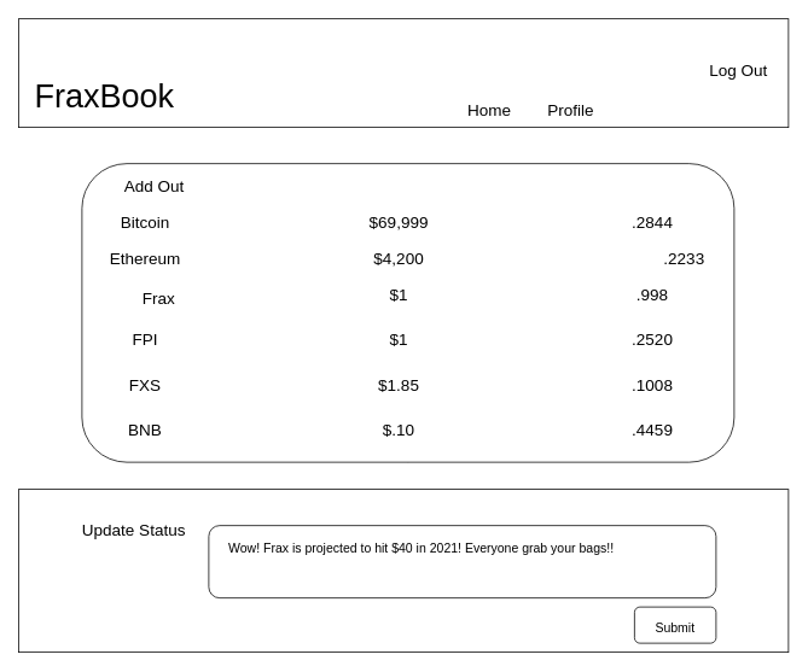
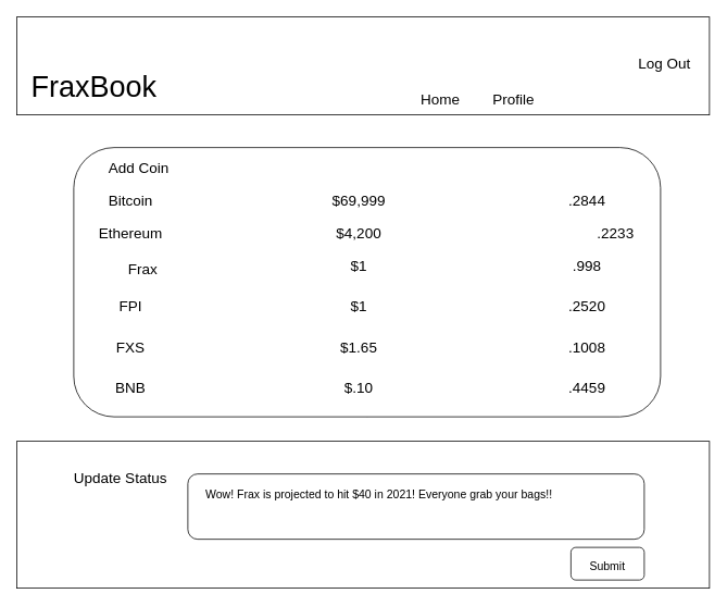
  <mxCell id="0" />
  <mxCell id="1" parent="0" />
  <mxCell id="2" value="" style="rounded=0;whiteSpace=wrap;html=1;" vertex="1" parent="1"><mxGeometry x="20" width="850" height="120" as="geometry" y="20" /></mxCell>
  <mxCell id="3" value="&lt;font style=&quot;font-size: 36px;&quot;&gt;FraxBook&lt;/font&gt;" style="text;html=1;strokeColor=none;fillColor=none;align=center;verticalAlign=middle;whiteSpace=wrap;rounded=0;" vertex="1" parent="1"><mxGeometry x="60" y="80" width="110" height="50" as="geometry" /></mxCell>
  <mxCell id="4" value="&lt;font style=&quot;font-size: 18px;&quot;&gt;Home&lt;/font&gt;" style="text;html=1;strokeColor=none;fillColor=none;align=center;verticalAlign=middle;whiteSpace=wrap;rounded=0;fontSize=36;" vertex="1" parent="1"><mxGeometry x="510" y="100" width="60" height="30" as="geometry" /></mxCell>
  <mxCell id="5" value="&lt;font style=&quot;font-size: 18px;&quot;&gt;Profile&lt;/font&gt;" style="text;html=1;strokeColor=none;fillColor=none;align=center;verticalAlign=middle;whiteSpace=wrap;rounded=0;fontSize=36;" vertex="1" parent="1"><mxGeometry x="600" y="100" width="60" height="30" as="geometry" /></mxCell>
  <mxCell id="6" value="&lt;font style=&quot;font-size: 18px;&quot;&gt;Log Out&lt;/font&gt;" style="text;html=1;strokeColor=none;fillColor=none;align=center;verticalAlign=middle;whiteSpace=wrap;rounded=0;fontSize=36;" vertex="1" parent="1"><mxGeometry x="780" y="55" width="70" height="30" as="geometry" /></mxCell>
  <mxCell id="7" style="edgeStyle=orthogonalEdgeStyle;rounded=0;orthogonalLoop=1;jettySize=auto;html=1;exitX=0.5;exitY=1;exitDx=0;exitDy=0;fontSize=18;" edge="1" parent="1" source="9"><mxGeometry relative="1" as="geometry"><mxPoint x="450" y="490" as="targetPoint" /><Array as="points"><mxPoint x="450" y="490" /><mxPoint x="450" y="490" /></Array></mxGeometry></mxCell>
  <mxCell id="8" style="edgeStyle=orthogonalEdgeStyle;rounded=0;orthogonalLoop=1;jettySize=auto;html=1;exitX=0.5;exitY=1;exitDx=0;exitDy=0;fontSize=18;" edge="1" parent="1" source="9"><mxGeometry relative="1" as="geometry"><mxPoint x="450" y="510" as="targetPoint" /></mxGeometry></mxCell>
  <mxCell id="9" value="" style="rounded=1;whiteSpace=wrap;html=1;fontSize=18;" vertex="1" parent="1"><mxGeometry x="90" y="180" width="720" height="330" as="geometry" /></mxCell>
- <mxCell id="10" value="Add Out" style="text;html=1;strokeColor=none;fillColor=none;align=center;verticalAlign=middle;whiteSpace=wrap;rounded=0;fontSize=18;" vertex="1" parent="1"><mxGeometry x="130" y="190" width="80" height="30" as="geometry" /></mxCell>
+ <mxCell id="10" value="Add Coin" style="text;html=1;strokeColor=none;fillColor=none;align=center;verticalAlign=middle;whiteSpace=wrap;rounded=0;fontSize=18;" vertex="1" parent="1"><mxGeometry x="130" y="190" width="80" height="30" as="geometry" /></mxCell>
  <mxCell id="11" value="Bitcoin" style="text;html=1;strokeColor=none;fillColor=none;align=center;verticalAlign=middle;whiteSpace=wrap;rounded=0;fontSize=18;" vertex="1" parent="1"><mxGeometry x="130" y="230" width="60" height="30" as="geometry" /></mxCell>
  <mxCell id="12" value="Ethereum" style="text;html=1;strokeColor=none;fillColor=none;align=center;verticalAlign=middle;whiteSpace=wrap;rounded=0;fontSize=18;" vertex="1" parent="1"><mxGeometry x="130" y="270" width="60" height="30" as="geometry" /></mxCell>
  <mxCell id="13" value="Frax" style="text;html=1;strokeColor=none;fillColor=none;align=center;verticalAlign=middle;whiteSpace=wrap;rounded=0;fontSize=18;" vertex="1" parent="1"><mxGeometry x="145" y="315" width="60" height="30" as="geometry" /></mxCell>
  <mxCell id="14" value="FPI" style="text;html=1;strokeColor=none;fillColor=none;align=center;verticalAlign=middle;whiteSpace=wrap;rounded=0;fontSize=18;" vertex="1" parent="1"><mxGeometry x="130" y="360" width="60" height="30" as="geometry" /></mxCell>
  <mxCell id="15" value="$69,999" style="text;html=1;strokeColor=none;fillColor=none;align=center;verticalAlign=middle;whiteSpace=wrap;rounded=0;fontSize=18;" vertex="1" parent="1"><mxGeometry x="410" y="230" width="60" height="30" as="geometry" /></mxCell>
  <mxCell id="16" value="$4,200" style="text;html=1;strokeColor=none;fillColor=none;align=center;verticalAlign=middle;whiteSpace=wrap;rounded=0;fontSize=18;" vertex="1" parent="1"><mxGeometry x="410" y="270" width="60" height="30" as="geometry" /></mxCell>
  <mxCell id="17" value="$1" style="text;html=1;strokeColor=none;fillColor=none;align=center;verticalAlign=middle;whiteSpace=wrap;rounded=0;fontSize=18;" vertex="1" parent="1"><mxGeometry x="410" y="310" width="60" height="30" as="geometry" /></mxCell>
  <mxCell id="18" value="$1" style="text;html=1;strokeColor=none;fillColor=none;align=center;verticalAlign=middle;whiteSpace=wrap;rounded=0;fontSize=18;" vertex="1" parent="1"><mxGeometry x="410" y="360" width="60" height="30" as="geometry" /></mxCell>
  <mxCell id="19" value=".2844" style="text;html=1;strokeColor=none;fillColor=none;align=center;verticalAlign=middle;whiteSpace=wrap;rounded=0;fontSize=18;" vertex="1" parent="1"><mxGeometry x="690" y="230" width="60" height="30" as="geometry" /></mxCell>
  <mxCell id="20" value=".2233" style="text;html=1;strokeColor=none;fillColor=none;align=center;verticalAlign=middle;whiteSpace=wrap;rounded=0;fontSize=18;" vertex="1" parent="1"><mxGeometry x="725" y="270" width="60" height="30" as="geometry" /></mxCell>
  <mxCell id="21" value=".998" style="text;html=1;strokeColor=none;fillColor=none;align=center;verticalAlign=middle;whiteSpace=wrap;rounded=0;fontSize=18;" vertex="1" parent="1"><mxGeometry x="690" y="310" width="60" height="30" as="geometry" /></mxCell>
  <mxCell id="22" value=".2520" style="text;html=1;strokeColor=none;fillColor=none;align=center;verticalAlign=middle;whiteSpace=wrap;rounded=0;fontSize=18;" vertex="1" parent="1"><mxGeometry x="690" y="360" width="60" height="30" as="geometry" /></mxCell>
  <mxCell id="23" value="FXS" style="text;html=1;strokeColor=none;fillColor=none;align=center;verticalAlign=middle;whiteSpace=wrap;rounded=0;fontSize=18;" vertex="1" parent="1"><mxGeometry x="130" y="410" width="60" height="30" as="geometry" /></mxCell>
- <mxCell id="24" value="$1.85" style="text;html=1;strokeColor=none;fillColor=none;align=center;verticalAlign=middle;whiteSpace=wrap;rounded=0;fontSize=18;" vertex="1" parent="1"><mxGeometry x="410" y="410" width="60" height="30" as="geometry" /></mxCell>
+ <mxCell id="24" value="$1.65" style="text;html=1;strokeColor=none;fillColor=none;align=center;verticalAlign=middle;whiteSpace=wrap;rounded=0;fontSize=18;" vertex="1" parent="1"><mxGeometry x="410" y="410" width="60" height="30" as="geometry" /></mxCell>
  <mxCell id="25" value=".1008" style="text;html=1;strokeColor=none;fillColor=none;align=center;verticalAlign=middle;whiteSpace=wrap;rounded=0;fontSize=18;" vertex="1" parent="1"><mxGeometry x="690" y="410" width="60" height="30" as="geometry" /></mxCell>
  <mxCell id="26" value="" style="rounded=0;whiteSpace=wrap;html=1;fontSize=18;" vertex="1" parent="1"><mxGeometry x="20" y="540" width="850" height="180" as="geometry" /></mxCell>
  <mxCell id="27" value="Update Status" style="text;html=1;strokeColor=none;fillColor=none;align=center;verticalAlign=middle;whiteSpace=wrap;rounded=0;fontSize=18;" vertex="1" parent="1"><mxGeometry x="85" y="570" width="125" height="30" as="geometry" /></mxCell>
  <mxCell id="28" value="BNB" style="text;html=1;strokeColor=none;fillColor=none;align=center;verticalAlign=middle;whiteSpace=wrap;rounded=0;fontSize=18;" vertex="1" parent="1"><mxGeometry x="130" y="460" width="60" height="30" as="geometry" /></mxCell>
  <mxCell id="29" value="$.10" style="text;html=1;strokeColor=none;fillColor=none;align=center;verticalAlign=middle;whiteSpace=wrap;rounded=0;fontSize=18;" vertex="1" parent="1"><mxGeometry x="410" y="460" width="60" height="30" as="geometry" /></mxCell>
  <mxCell id="30" value=".4459" style="text;html=1;strokeColor=none;fillColor=none;align=center;verticalAlign=middle;whiteSpace=wrap;rounded=0;fontSize=18;" vertex="1" parent="1"><mxGeometry x="690" y="460" width="60" height="30" as="geometry" /></mxCell>
  <mxCell id="31" value="" style="rounded=1;whiteSpace=wrap;html=1;fontSize=24;" vertex="1" parent="1"><mxGeometry x="230" y="580" width="560" height="80" as="geometry" /></mxCell>
  <mxCell id="32" value="" style="rounded=1;whiteSpace=wrap;html=1;fontSize=24;" vertex="1" parent="1"><mxGeometry x="700" y="670" width="90" height="40" as="geometry" /></mxCell>
  <mxCell id="33" value="&lt;font style=&quot;font-size: 14px;&quot;&gt;Submit&lt;/font&gt;" style="text;html=1;strokeColor=none;fillColor=none;align=center;verticalAlign=middle;whiteSpace=wrap;rounded=0;fontSize=24;" vertex="1" parent="1"><mxGeometry x="715" y="675" width="60" height="30" as="geometry" /></mxCell>
  <mxCell id="34" value="&lt;div align=&quot;left&quot;&gt;Wow! Frax is projected to hit $40 in 2021! Everyone grab your bags!!&lt;br&gt;&lt;/div&gt;" style="text;html=1;strokeColor=none;fillColor=none;align=left;verticalAlign=middle;whiteSpace=wrap;rounded=0;fontSize=14;" vertex="1" parent="1"><mxGeometry x="250" y="590" width="510" height="30" as="geometry" /></mxCell>
